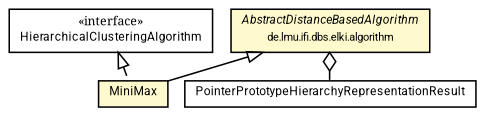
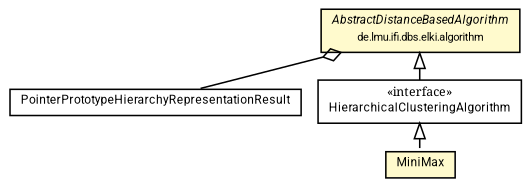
  digraph {
    fontname="Noto Serif"
    nodesep=0.15
    rankdir=TB
    ranksep=0.25
    node [fontcolor=black fontname="Noto Serif" fontsize=8 margin=0 shape=plaintext]
    edge [arrowtail=empty color=black dir=back fontname="Noto Serif" fontsize=7 labelfontname=Roboto labelfontsize=7]
    n1 [height=0 label=<<table title="de.lmu.ifi.dbs.elki.algorithm.clustering.hierarchical.MiniMax" border="0" cellborder="1" cellspacing="0" cellpadding="2" bgcolor="lemonChiffon" href="MiniMax.html" target="_parent"> 		<tr><td><table border="0" cellspacing="0" cellpadding="1"> 		<tr><td align="center" balign="center"> <font face="Roboto">MiniMax</font> </td></tr> 		</table></td></tr> 		</table>> width=0]
    n2 [height=0 label=<<table title="de.lmu.ifi.dbs.elki.algorithm.clustering.hierarchical.PointerPrototypeHierarchyRepresentationResult" border="0" cellborder="1" cellspacing="0" cellpadding="2" href="PointerPrototypeHierarchyRepresentationResult.html" target="_parent"> 		<tr><td><table border="0" cellspacing="0" cellpadding="1"> 		<tr><td align="center" balign="center"> <font face="Roboto">PointerPrototypeHierarchyRepresentationResult</font> </td></tr> 		</table></td></tr> 		</table>> width=0]
    n3 [height=0 label=<<table title="de.lmu.ifi.dbs.elki.algorithm.clustering.hierarchical.HierarchicalClusteringAlgorithm" border="0" cellborder="1" cellspacing="0" cellpadding="2" href="HierarchicalClusteringAlgorithm.html" target="_parent"> 		<tr><td><table border="0" cellspacing="0" cellpadding="1"> 		<tr><td align="center" balign="center"> &#171;interface&#187; </td></tr> 		<tr><td align="center" balign="center"> <font face="Roboto">HierarchicalClusteringAlgorithm</font> </td></tr> 		</table></td></tr> 		</table>> width=0]
    n4 [height=0 label=<<table title="de.lmu.ifi.dbs.elki.algorithm.AbstractDistanceBasedAlgorithm" border="0" cellborder="1" cellspacing="0" cellpadding="2" bgcolor="LemonChiffon" href="../../AbstractDistanceBasedAlgorithm.html" target="_parent"> 		<tr><td><table border="0" cellspacing="0" cellpadding="1"> 		<tr><td align="center" balign="center"> <font face="Roboto"><i>AbstractDistanceBasedAlgorithm</i></font> </td></tr> 		<tr><td align="center" balign="center"> <font face="Roboto" point-size="7.0">de.lmu.ifi.dbs.elki.algorithm</font> </td></tr> 		</table></td></tr> 		</table>> width=0]
    n3 -> n1 [style=dashed weight=9]
-   n4 -> n1 [weight=10]
+   n4 -> n3 [weight=10]
    n4 -> n2 [arrowhead=none arrowtail=ediamond weight=4]
  }
